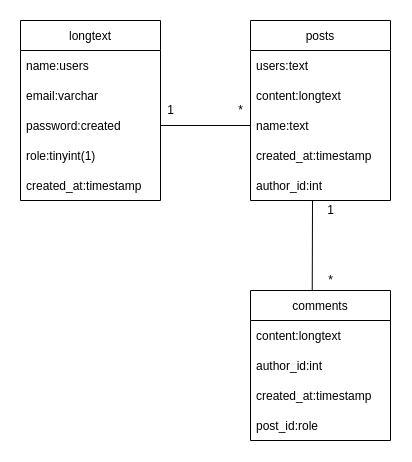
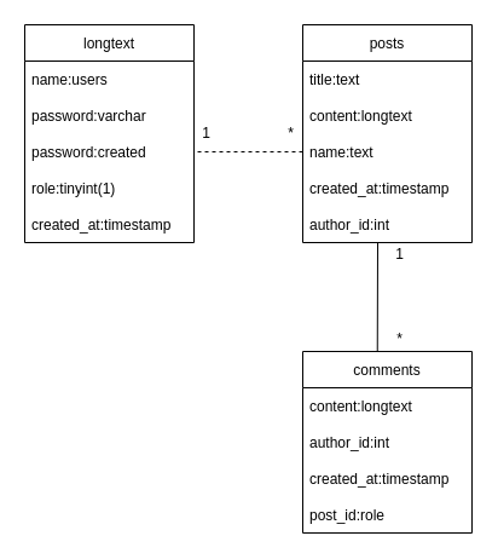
  <mxCell id="0" />
  <mxCell id="1" parent="0" />
  <mxCell id="2" value="longtext" style="swimlane;fontStyle=0;childLayout=stackLayout;horizontal=1;startSize=30;horizontalStack=0;resizeParent=1;resizeParentMax=0;resizeLast=0;collapsible=1;marginBottom=0;" vertex="1" parent="1"><mxGeometry x="20" y="20" width="140" height="180" as="geometry" /></mxCell>
  <mxCell id="3" value="name:users" style="text;strokeColor=none;fillColor=none;align=left;verticalAlign=middle;spacingLeft=4;spacingRight=4;overflow=hidden;points=[[0,0.5],[1,0.5]];portConstraint=eastwest;rotatable=0;" vertex="1" parent="2"><mxGeometry y="30" width="140" height="30" as="geometry" /></mxCell>
- <mxCell id="4" value="email:varchar" style="text;strokeColor=none;fillColor=none;align=left;verticalAlign=middle;spacingLeft=4;spacingRight=4;overflow=hidden;points=[[0,0.5],[1,0.5]];portConstraint=eastwest;rotatable=0;" vertex="1" parent="2"><mxGeometry y="60" width="140" height="30" as="geometry" /></mxCell>
+ <mxCell id="4" value="password:varchar" style="text;strokeColor=none;fillColor=none;align=left;verticalAlign=middle;spacingLeft=4;spacingRight=4;overflow=hidden;points=[[0,0.5],[1,0.5]];portConstraint=eastwest;rotatable=0;" vertex="1" parent="2"><mxGeometry y="60" width="140" height="30" as="geometry" /></mxCell>
  <mxCell id="5" value="password:created" style="text;strokeColor=none;fillColor=none;align=left;verticalAlign=middle;spacingLeft=4;spacingRight=4;overflow=hidden;points=[[0,0.5],[1,0.5]];portConstraint=eastwest;rotatable=0;" vertex="1" parent="2"><mxGeometry y="90" width="140" height="30" as="geometry" /></mxCell>
  <mxCell id="6" value="role:tinyint(1)" style="text;strokeColor=none;fillColor=none;align=left;verticalAlign=middle;spacingLeft=4;spacingRight=4;overflow=hidden;points=[[0,0.5],[1,0.5]];portConstraint=eastwest;rotatable=0;" vertex="1" parent="2"><mxGeometry y="120" width="140" height="30" as="geometry" /></mxCell>
  <mxCell id="7" value="created_at:timestamp" style="text;strokeColor=none;fillColor=none;align=left;verticalAlign=middle;spacingLeft=4;spacingRight=4;overflow=hidden;points=[[0,0.5],[1,0.5]];portConstraint=eastwest;rotatable=0;" vertex="1" parent="2"><mxGeometry y="150" width="140" height="30" as="geometry" /></mxCell>
  <mxCell id="8" value="posts" style="swimlane;fontStyle=0;childLayout=stackLayout;horizontal=1;startSize=30;horizontalStack=0;resizeParent=1;resizeParentMax=0;resizeLast=0;collapsible=1;marginBottom=0;" vertex="1" parent="1"><mxGeometry x="250" y="20" width="140" height="180" as="geometry" /></mxCell>
- <mxCell id="9" value="users:text" style="text;strokeColor=none;fillColor=none;align=left;verticalAlign=middle;spacingLeft=4;spacingRight=4;overflow=hidden;points=[[0,0.5],[1,0.5]];portConstraint=eastwest;rotatable=0;" vertex="1" parent="8"><mxGeometry y="30" width="140" height="30" as="geometry" /></mxCell>
+ <mxCell id="9" value="title:text" style="text;strokeColor=none;fillColor=none;align=left;verticalAlign=middle;spacingLeft=4;spacingRight=4;overflow=hidden;points=[[0,0.5],[1,0.5]];portConstraint=eastwest;rotatable=0;" vertex="1" parent="8"><mxGeometry y="30" width="140" height="30" as="geometry" /></mxCell>
  <mxCell id="10" value="content:longtext" style="text;strokeColor=none;fillColor=none;align=left;verticalAlign=middle;spacingLeft=4;spacingRight=4;overflow=hidden;points=[[0,0.5],[1,0.5]];portConstraint=eastwest;rotatable=0;" vertex="1" parent="8"><mxGeometry y="60" width="140" height="30" as="geometry" /></mxCell>
  <mxCell id="11" value="name:text" style="text;strokeColor=none;fillColor=none;align=left;verticalAlign=middle;spacingLeft=4;spacingRight=4;overflow=hidden;points=[[0,0.5],[1,0.5]];portConstraint=eastwest;rotatable=0;" vertex="1" parent="8"><mxGeometry y="90" width="140" height="30" as="geometry" /></mxCell>
  <mxCell id="12" value="created_at:timestamp" style="text;strokeColor=none;fillColor=none;align=left;verticalAlign=middle;spacingLeft=4;spacingRight=4;overflow=hidden;points=[[0,0.5],[1,0.5]];portConstraint=eastwest;rotatable=0;" vertex="1" parent="8"><mxGeometry y="120" width="140" height="30" as="geometry" /></mxCell>
  <mxCell id="13" value="author_id:int" style="text;strokeColor=none;fillColor=none;align=left;verticalAlign=middle;spacingLeft=4;spacingRight=4;overflow=hidden;points=[[0,0.5],[1,0.5]];portConstraint=eastwest;rotatable=0;" vertex="1" parent="8"><mxGeometry y="150" width="140" height="30" as="geometry" /></mxCell>
- <mxCell id="14" value="" style="endArrow=none;html=1;rounded=0;entryX=1;entryY=0.5;entryDx=0;entryDy=0;exitX=0;exitY=0.5;exitDx=0;exitDy=0;" edge="1" parent="1" source="11" target="5"><mxGeometry width="50" height="50" relative="1" as="geometry"><mxPoint x="250" y="200" as="sourcePoint" /><mxPoint x="300" y="150" as="targetPoint" /></mxGeometry></mxCell>
+ <mxCell id="14" value="" style="endArrow=none;html=1;rounded=0;entryX=1;entryY=0.5;entryDx=0;entryDy=0;exitX=0;exitY=0.5;exitDx=0;exitDy=0;dashed=1;" edge="1" parent="1" source="11" target="5"><mxGeometry width="50" height="50" relative="1" as="geometry"><mxPoint x="250" y="200" as="sourcePoint" /><mxPoint x="300" y="150" as="targetPoint" /></mxGeometry></mxCell>
  <mxCell id="15" value="1" style="text;html=1;align=center;verticalAlign=middle;resizable=0;points=[];autosize=1;strokeColor=none;fillColor=none;" vertex="1" parent="1"><mxGeometry x="160" y="100" width="20" height="20" as="geometry" /></mxCell>
  <mxCell id="16" value="*" style="text;html=1;align=center;verticalAlign=middle;resizable=0;points=[];autosize=1;strokeColor=none;fillColor=none;" vertex="1" parent="1"><mxGeometry x="230" y="100" width="20" height="20" as="geometry" /></mxCell>
  <mxCell id="17" value="comments" style="swimlane;fontStyle=0;childLayout=stackLayout;horizontal=1;startSize=30;horizontalStack=0;resizeParent=1;resizeParentMax=0;resizeLast=0;collapsible=1;marginBottom=0;" vertex="1" parent="1"><mxGeometry x="250" y="290" width="140" height="150" as="geometry" /></mxCell>
  <mxCell id="18" value="content:longtext" style="text;strokeColor=none;fillColor=none;align=left;verticalAlign=middle;spacingLeft=4;spacingRight=4;overflow=hidden;points=[[0,0.5],[1,0.5]];portConstraint=eastwest;rotatable=0;" vertex="1" parent="17"><mxGeometry y="30" width="140" height="30" as="geometry" /></mxCell>
  <mxCell id="19" value="author_id:int" style="text;strokeColor=none;fillColor=none;align=left;verticalAlign=middle;spacingLeft=4;spacingRight=4;overflow=hidden;points=[[0,0.5],[1,0.5]];portConstraint=eastwest;rotatable=0;" vertex="1" parent="17"><mxGeometry y="60" width="140" height="30" as="geometry" /></mxCell>
  <mxCell id="20" value="created_at:timestamp" style="text;strokeColor=none;fillColor=none;align=left;verticalAlign=middle;spacingLeft=4;spacingRight=4;overflow=hidden;points=[[0,0.5],[1,0.5]];portConstraint=eastwest;rotatable=0;" vertex="1" parent="17"><mxGeometry y="90" width="140" height="30" as="geometry" /></mxCell>
  <mxCell id="21" value="post_id:role" style="text;strokeColor=none;fillColor=none;align=left;verticalAlign=middle;spacingLeft=4;spacingRight=4;overflow=hidden;points=[[0,0.5],[1,0.5]];portConstraint=eastwest;rotatable=0;" vertex="1" parent="17"><mxGeometry y="120" width="140" height="30" as="geometry" /></mxCell>
  <mxCell id="22" value="" style="endArrow=none;html=1;rounded=0;entryX=0.441;entryY=0;entryDx=0;entryDy=0;entryPerimeter=0;" edge="1" parent="1" target="17"><mxGeometry width="50" height="50" relative="1" as="geometry"><mxPoint x="312" y="200" as="sourcePoint" /><mxPoint x="300" y="250" as="targetPoint" /></mxGeometry></mxCell>
  <mxCell id="23" value="*" style="text;html=1;align=center;verticalAlign=middle;resizable=0;points=[];autosize=1;strokeColor=none;fillColor=none;" vertex="1" parent="1"><mxGeometry x="320" y="270" width="20" height="20" as="geometry" /></mxCell>
  <mxCell id="24" value="1" style="text;html=1;align=center;verticalAlign=middle;resizable=0;points=[];autosize=1;strokeColor=none;fillColor=none;" vertex="1" parent="1"><mxGeometry x="320" y="200" width="20" height="20" as="geometry" /></mxCell>
